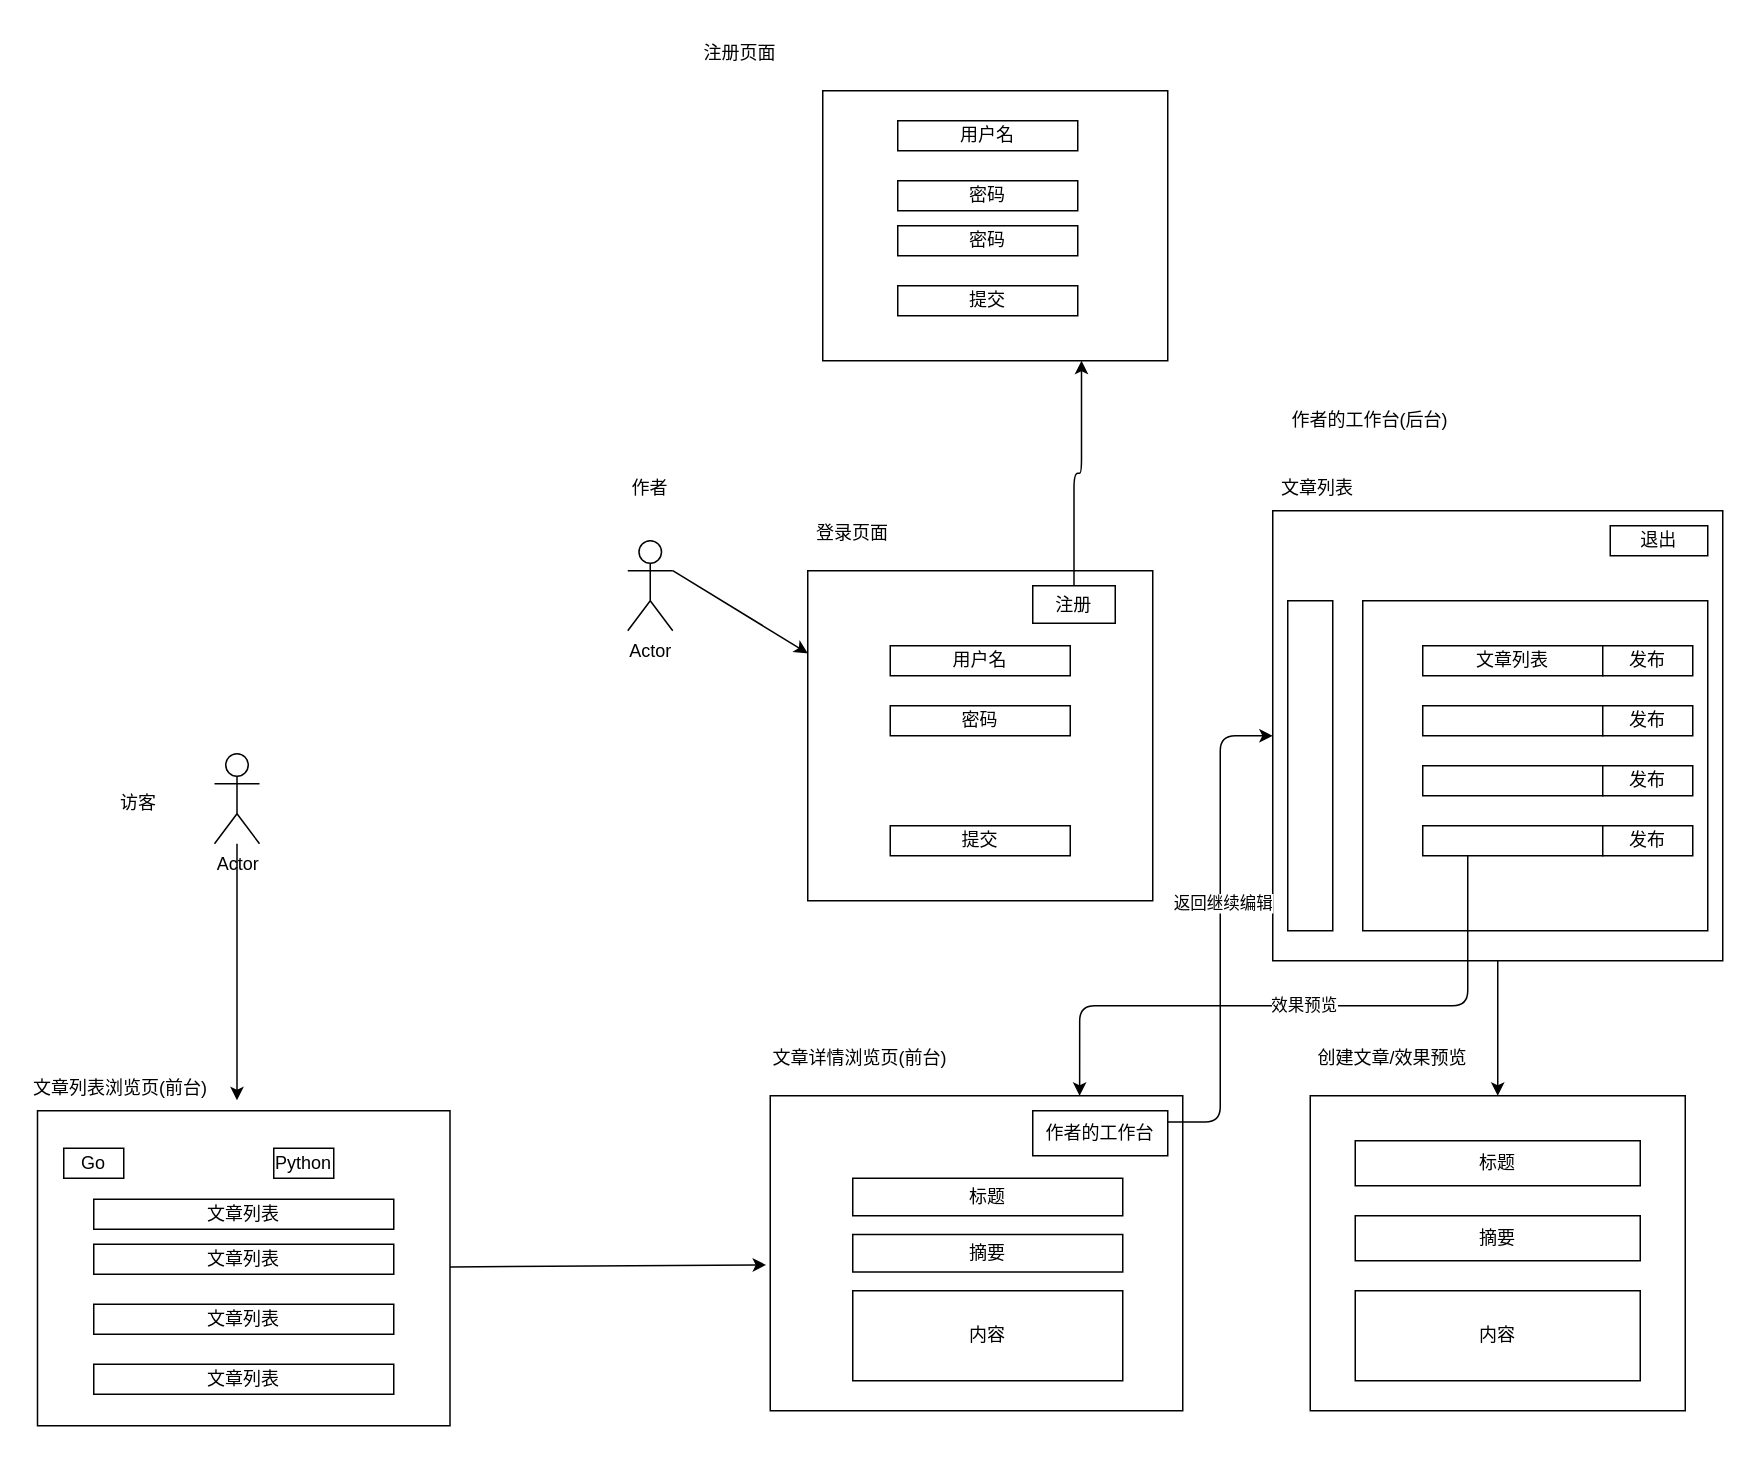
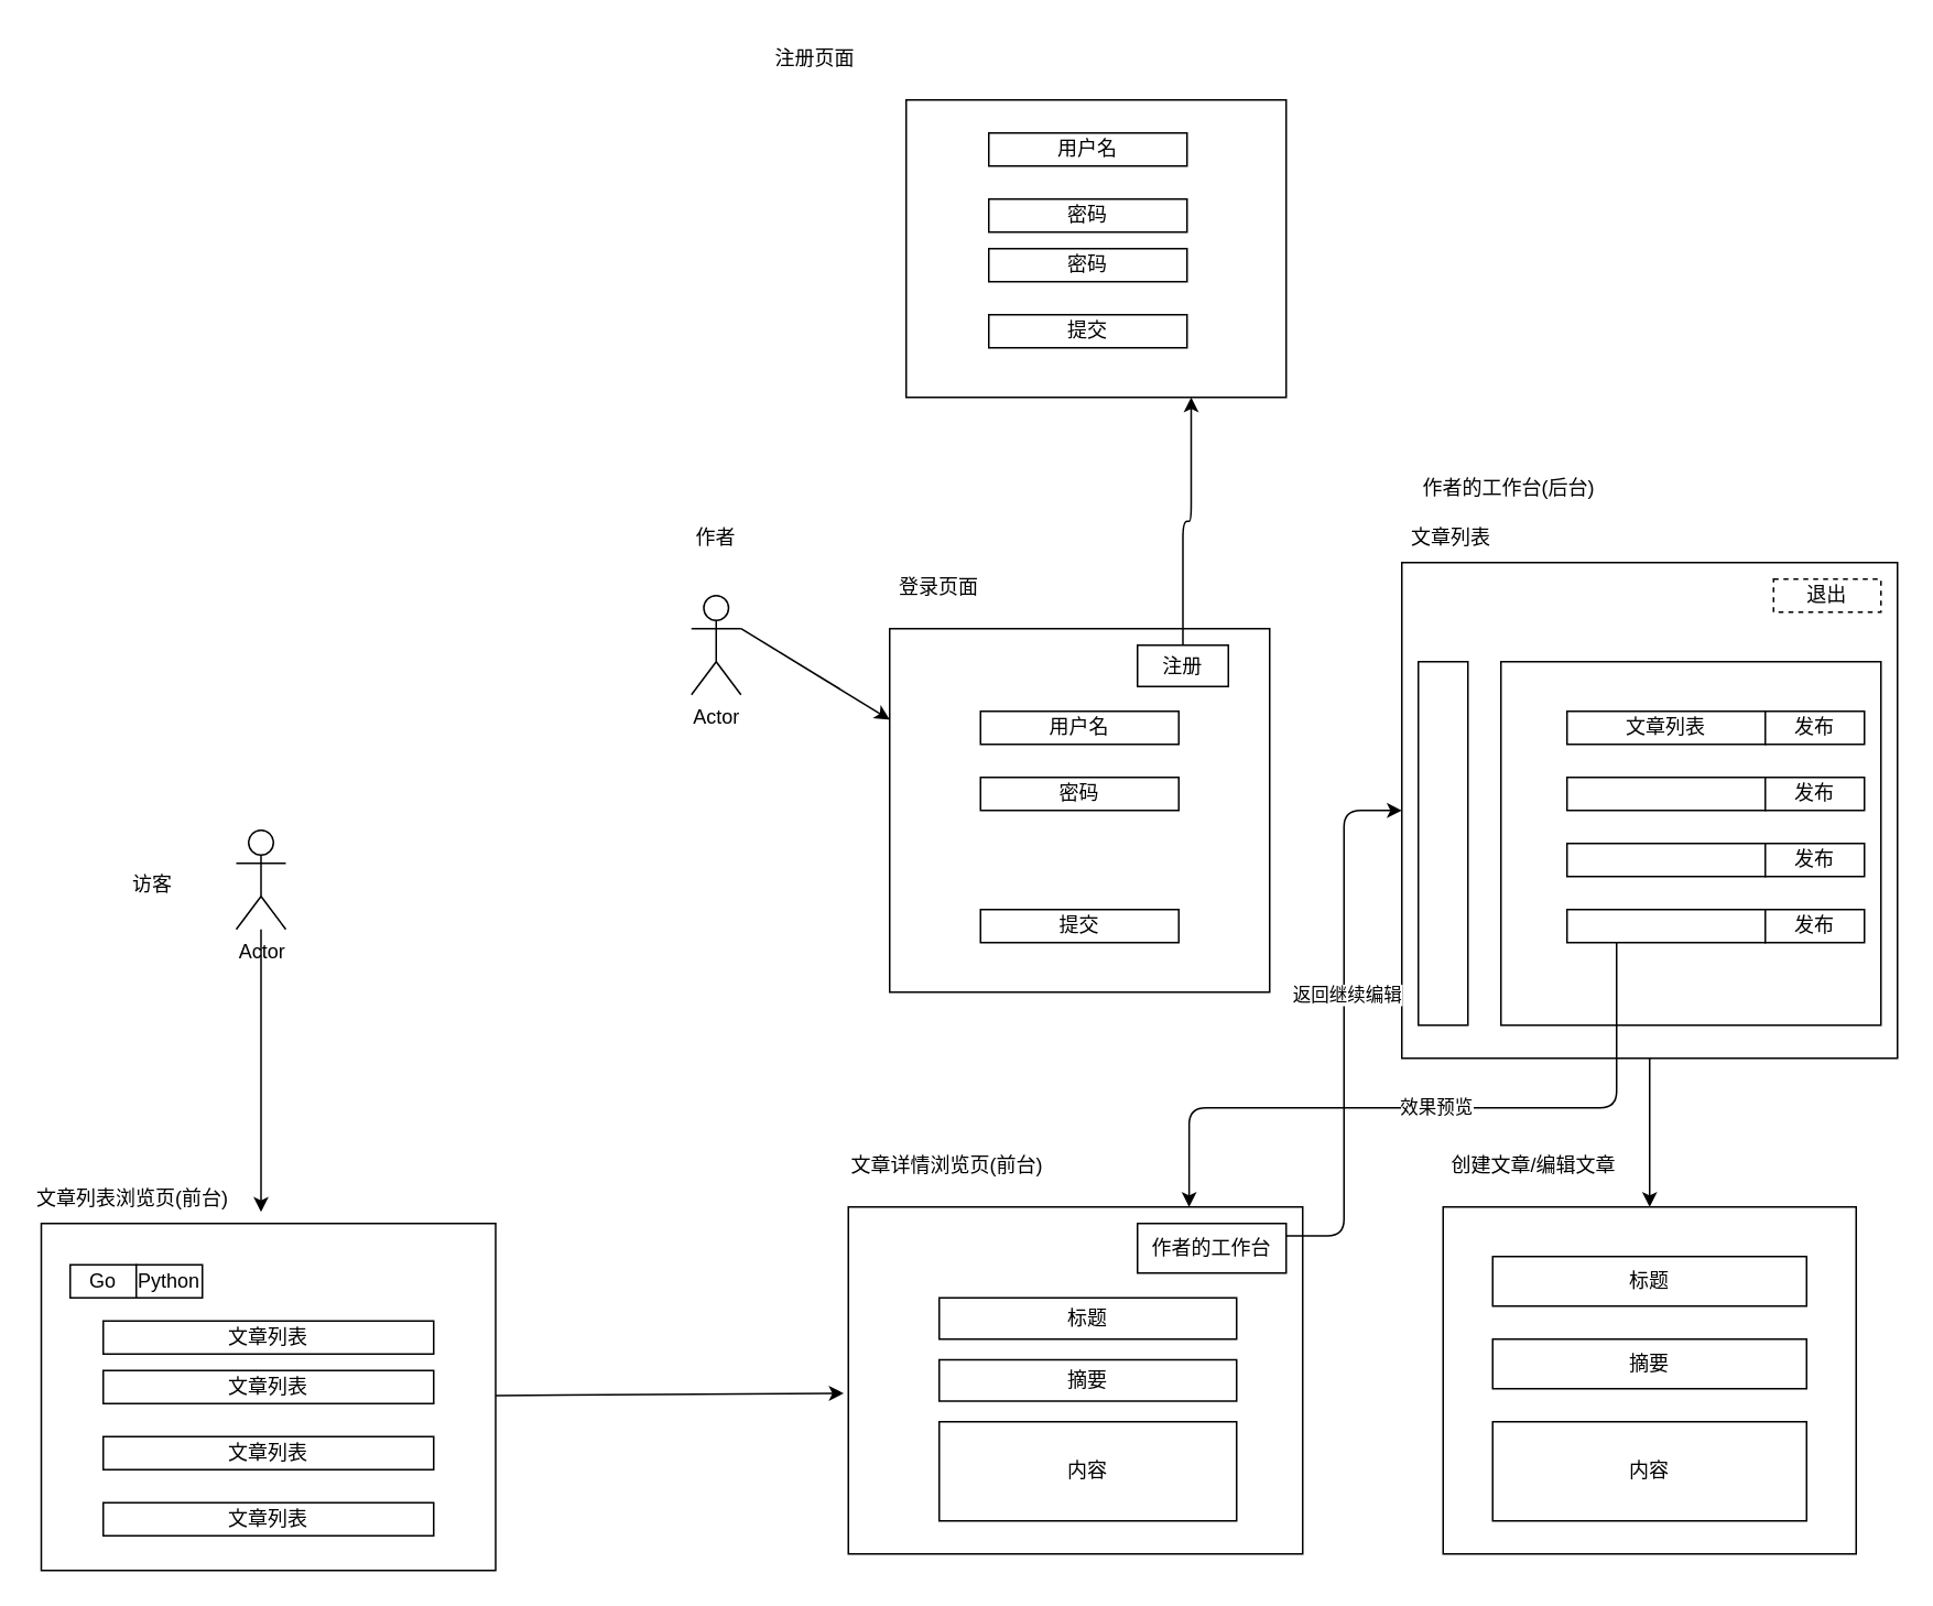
  <mxCell id="0" />
  <mxCell id="1" parent="0" />
  <mxCell id="2" style="edgeStyle=none;html=1;exitX=1;exitY=0.333;exitDx=0;exitDy=0;exitPerimeter=0;entryX=0;entryY=0.25;entryDx=0;entryDy=0;" edge="1" parent="1" source="3" target="8"><mxGeometry relative="1" as="geometry" /></mxCell>
  <mxCell id="3" value="Actor" style="shape=umlActor;verticalLabelPosition=bottom;verticalAlign=top;html=1;outlineConnect=0;" vertex="1" parent="1"><mxGeometry x="418" y="360" width="30" height="60" as="geometry" /></mxCell>
  <mxCell id="4" value="作者" style="text;html=1;strokeColor=none;fillColor=none;align=center;verticalAlign=middle;whiteSpace=wrap;rounded=0;" vertex="1" parent="1"><mxGeometry x="403" y="310" width="60" height="30" as="geometry" /></mxCell>
  <mxCell id="5" style="edgeStyle=none;html=1;" edge="1" parent="1" source="6"><mxGeometry relative="1" as="geometry"><mxPoint x="157.5" y="733" as="targetPoint" /></mxGeometry></mxCell>
  <mxCell id="6" value="Actor" style="shape=umlActor;verticalLabelPosition=bottom;verticalAlign=top;html=1;outlineConnect=0;" vertex="1" parent="1"><mxGeometry x="142.5" y="502" width="30" height="60" as="geometry" /></mxCell>
  <mxCell id="7" value="访客" style="text;html=1;strokeColor=none;fillColor=none;align=center;verticalAlign=middle;whiteSpace=wrap;rounded=0;" vertex="1" parent="1"><mxGeometry x="62" y="520" width="60" height="30" as="geometry" /></mxCell>
  <mxCell id="8" value="" style="rounded=0;whiteSpace=wrap;html=1;" vertex="1" parent="1"><mxGeometry x="538" y="380" width="230" height="220" as="geometry" /></mxCell>
  <mxCell id="9" value="用户名" style="rounded=0;whiteSpace=wrap;html=1;" vertex="1" parent="1"><mxGeometry x="593" y="430" width="120" height="20" as="geometry" /></mxCell>
  <mxCell id="10" value="密码" style="rounded=0;whiteSpace=wrap;html=1;" vertex="1" parent="1"><mxGeometry x="593" y="470" width="120" height="20" as="geometry" /></mxCell>
  <mxCell id="11" value="提交" style="rounded=0;whiteSpace=wrap;html=1;" vertex="1" parent="1"><mxGeometry x="593" y="550" width="120" height="20" as="geometry" /></mxCell>
  <mxCell id="12" style="edgeStyle=orthogonalEdgeStyle;html=1;exitX=0.5;exitY=1;exitDx=0;exitDy=0;entryX=0.5;entryY=0;entryDx=0;entryDy=0;" edge="1" parent="1" source="13" target="23"><mxGeometry relative="1" as="geometry" /></mxCell>
  <mxCell id="13" value="" style="rounded=0;whiteSpace=wrap;html=1;" vertex="1" parent="1"><mxGeometry x="848" y="340" width="300" height="300" as="geometry" /></mxCell>
- <mxCell id="14" value="作者的工作台(后台)" style="text;html=1;strokeColor=none;fillColor=none;align=center;verticalAlign=middle;whiteSpace=wrap;rounded=0;" vertex="1" parent="1"><mxGeometry x="848" y="265" width="130" height="30" as="geometry" /></mxCell>
+ <mxCell id="14" value="作者的工作台(后台)" style="text;html=1;strokeColor=none;fillColor=none;align=center;verticalAlign=middle;whiteSpace=wrap;rounded=0;" vertex="1" parent="1"><mxGeometry x="848" y="280" width="130" height="30" as="geometry" /></mxCell>
  <mxCell id="15" value="文章列表" style="text;html=1;strokeColor=none;fillColor=none;align=center;verticalAlign=middle;whiteSpace=wrap;rounded=0;" vertex="1" parent="1"><mxGeometry x="848" y="310" width="60" height="30" as="geometry" /></mxCell>
  <mxCell id="16" value="" style="rounded=0;whiteSpace=wrap;html=1;" vertex="1" parent="1"><mxGeometry x="858" y="400" width="30" height="220" as="geometry" /></mxCell>
  <mxCell id="17" value="" style="rounded=0;whiteSpace=wrap;html=1;" vertex="1" parent="1"><mxGeometry x="908" y="400" width="230" height="220" as="geometry" /></mxCell>
  <mxCell id="18" value="文章列表" style="rounded=0;whiteSpace=wrap;html=1;" vertex="1" parent="1"><mxGeometry x="948" y="430" width="120" height="20" as="geometry" /></mxCell>
  <mxCell id="19" value="" style="rounded=0;whiteSpace=wrap;html=1;" vertex="1" parent="1"><mxGeometry x="948" y="470" width="120" height="20" as="geometry" /></mxCell>
  <mxCell id="20" value="" style="rounded=0;whiteSpace=wrap;html=1;" vertex="1" parent="1"><mxGeometry x="948" y="510" width="120" height="20" as="geometry" /></mxCell>
  <mxCell id="21" value="效果预览" style="edgeStyle=orthogonalEdgeStyle;html=1;exitX=0.25;exitY=1;exitDx=0;exitDy=0;entryX=0.75;entryY=0;entryDx=0;entryDy=0;" edge="1" parent="1" source="22" target="32"><mxGeometry relative="1" as="geometry"><Array as="points"><mxPoint x="978" y="670" /><mxPoint x="719" y="670" /></Array></mxGeometry></mxCell>
  <mxCell id="22" value="" style="rounded=0;whiteSpace=wrap;html=1;" vertex="1" parent="1"><mxGeometry x="948" y="550" width="120" height="20" as="geometry" /></mxCell>
  <mxCell id="23" value="" style="rounded=0;whiteSpace=wrap;html=1;" vertex="1" parent="1"><mxGeometry x="873" y="730" width="250" height="210" as="geometry" /></mxCell>
- <mxCell id="24" value="创建文章/效果预览" style="text;html=1;strokeColor=none;fillColor=none;align=center;verticalAlign=middle;whiteSpace=wrap;rounded=0;" vertex="1" parent="1"><mxGeometry x="868" y="690" width="120" height="30" as="geometry" /></mxCell>
+ <mxCell id="24" value="创建文章/编辑文章" style="text;html=1;strokeColor=none;fillColor=none;align=center;verticalAlign=middle;whiteSpace=wrap;rounded=0;" vertex="1" parent="1"><mxGeometry x="868" y="690" width="120" height="30" as="geometry" /></mxCell>
  <mxCell id="25" value="标题" style="rounded=0;whiteSpace=wrap;html=1;" vertex="1" parent="1"><mxGeometry x="903" y="760" width="190" height="30" as="geometry" /></mxCell>
  <mxCell id="26" value="摘要" style="rounded=0;whiteSpace=wrap;html=1;" vertex="1" parent="1"><mxGeometry x="903" y="810" width="190" height="30" as="geometry" /></mxCell>
  <mxCell id="27" value="内容" style="rounded=0;whiteSpace=wrap;html=1;" vertex="1" parent="1"><mxGeometry x="903" y="860" width="190" height="60" as="geometry" /></mxCell>
  <mxCell id="28" value="发布" style="rounded=0;whiteSpace=wrap;html=1;" vertex="1" parent="1"><mxGeometry x="1068" y="430" width="60" height="20" as="geometry" /></mxCell>
  <mxCell id="29" value="发布" style="rounded=0;whiteSpace=wrap;html=1;" vertex="1" parent="1"><mxGeometry x="1068" y="470" width="60" height="20" as="geometry" /></mxCell>
  <mxCell id="30" value="发布" style="rounded=0;whiteSpace=wrap;html=1;" vertex="1" parent="1"><mxGeometry x="1068" y="510" width="60" height="20" as="geometry" /></mxCell>
  <mxCell id="31" value="发布" style="rounded=0;whiteSpace=wrap;html=1;" vertex="1" parent="1"><mxGeometry x="1068" y="550" width="60" height="20" as="geometry" /></mxCell>
  <mxCell id="32" value="" style="rounded=0;whiteSpace=wrap;html=1;" vertex="1" parent="1"><mxGeometry x="513" y="730" width="275" height="210" as="geometry" /></mxCell>
  <mxCell id="33" value="文章详情浏览页(前台)" style="text;html=1;strokeColor=none;fillColor=none;align=center;verticalAlign=middle;whiteSpace=wrap;rounded=0;" vertex="1" parent="1"><mxGeometry x="513" y="690" width="120" height="30" as="geometry" /></mxCell>
  <mxCell id="34" style="edgeStyle=orthogonalEdgeStyle;html=1;exitX=1;exitY=0.25;exitDx=0;exitDy=0;entryX=0;entryY=0.5;entryDx=0;entryDy=0;" edge="1" parent="1" source="36" target="13"><mxGeometry relative="1" as="geometry" /></mxCell>
  <mxCell id="35" value="返回继续编辑" style="edgeLabel;html=1;align=center;verticalAlign=middle;resizable=0;points=[];" vertex="1" connectable="0" parent="34"><mxGeometry x="0.103" y="-1" relative="1" as="geometry"><mxPoint as="offset" /></mxGeometry></mxCell>
  <mxCell id="36" value="作者的工作台" style="rounded=0;whiteSpace=wrap;html=1;" vertex="1" parent="1"><mxGeometry x="688" y="740" width="90" height="30" as="geometry" /></mxCell>
  <mxCell id="37" value="标题" style="rounded=0;whiteSpace=wrap;html=1;" vertex="1" parent="1"><mxGeometry x="568" y="785" width="180" height="25" as="geometry" /></mxCell>
  <mxCell id="38" value="摘要" style="rounded=0;whiteSpace=wrap;html=1;" vertex="1" parent="1"><mxGeometry x="568" y="822.5" width="180" height="25" as="geometry" /></mxCell>
  <mxCell id="39" value="内容" style="rounded=0;whiteSpace=wrap;html=1;" vertex="1" parent="1"><mxGeometry x="568" y="860" width="180" height="60" as="geometry" /></mxCell>
  <mxCell id="40" value="" style="rounded=0;whiteSpace=wrap;html=1;" vertex="1" parent="1"><mxGeometry x="24.5" y="740" width="275" height="210" as="geometry" /></mxCell>
  <mxCell id="41" value="文章列表" style="rounded=0;whiteSpace=wrap;html=1;" vertex="1" parent="1"><mxGeometry x="62" y="799" width="200" height="20" as="geometry" /></mxCell>
  <mxCell id="42" value="文章列表" style="rounded=0;whiteSpace=wrap;html=1;" vertex="1" parent="1"><mxGeometry x="62" y="829" width="200" height="20" as="geometry" /></mxCell>
  <mxCell id="43" value="文章列表" style="rounded=0;whiteSpace=wrap;html=1;" vertex="1" parent="1"><mxGeometry x="62" y="869" width="200" height="20" as="geometry" /></mxCell>
  <mxCell id="44" value="文章列表" style="rounded=0;whiteSpace=wrap;html=1;" vertex="1" parent="1"><mxGeometry x="62" y="909" width="200" height="20" as="geometry" /></mxCell>
  <mxCell id="45" value="Go" style="rounded=0;whiteSpace=wrap;html=1;" vertex="1" parent="1"><mxGeometry x="42" y="765" width="40" height="20" as="geometry" /></mxCell>
- <mxCell id="46" value="Python" style="rounded=0;whiteSpace=wrap;html=1;" vertex="1" parent="1"><mxGeometry x="182" y="765" width="40" height="20" as="geometry" /></mxCell>
+ <mxCell id="46" value="Python" style="rounded=0;whiteSpace=wrap;html=1;" vertex="1" parent="1"><mxGeometry x="82" y="765" width="40" height="20" as="geometry" /></mxCell>
  <mxCell id="47" value="文章列表浏览页(前台)" style="text;html=1;strokeColor=none;fillColor=none;align=center;verticalAlign=middle;whiteSpace=wrap;rounded=0;" vertex="1" parent="1"><mxGeometry x="20" y="710" width="120" height="30" as="geometry" /></mxCell>
  <mxCell id="48" value="登录页面" style="text;html=1;strokeColor=none;fillColor=none;align=center;verticalAlign=middle;whiteSpace=wrap;rounded=0;" vertex="1" parent="1"><mxGeometry x="538" y="340" width="60" height="30" as="geometry" /></mxCell>
  <mxCell id="49" value="" style="rounded=0;whiteSpace=wrap;html=1;" vertex="1" parent="1"><mxGeometry x="548" y="60" width="230" height="180" as="geometry" /></mxCell>
  <mxCell id="50" style="edgeStyle=orthogonalEdgeStyle;html=1;exitX=0.5;exitY=0;exitDx=0;exitDy=0;entryX=0.75;entryY=1;entryDx=0;entryDy=0;" edge="1" parent="1" source="51" target="49"><mxGeometry relative="1" as="geometry" /></mxCell>
  <mxCell id="51" value="注册" style="rounded=0;whiteSpace=wrap;html=1;" vertex="1" parent="1"><mxGeometry x="688" y="390" width="55" height="25" as="geometry" /></mxCell>
  <mxCell id="52" value="用户名" style="rounded=0;whiteSpace=wrap;html=1;" vertex="1" parent="1"><mxGeometry x="598" y="80" width="120" height="20" as="geometry" /></mxCell>
  <mxCell id="53" value="密码" style="rounded=0;whiteSpace=wrap;html=1;" vertex="1" parent="1"><mxGeometry x="598" y="120" width="120" height="20" as="geometry" /></mxCell>
  <mxCell id="54" value="提交" style="rounded=0;whiteSpace=wrap;html=1;" vertex="1" parent="1"><mxGeometry x="598" y="190" width="120" height="20" as="geometry" /></mxCell>
  <mxCell id="55" value="密码" style="rounded=0;whiteSpace=wrap;html=1;" vertex="1" parent="1"><mxGeometry x="598" y="150" width="120" height="20" as="geometry" /></mxCell>
  <mxCell id="56" value="注册页面" style="text;html=1;strokeColor=none;fillColor=none;align=center;verticalAlign=middle;whiteSpace=wrap;rounded=0;" vertex="1" parent="1"><mxGeometry x="463" y="20" width="60" height="30" as="geometry" /></mxCell>
- <mxCell id="57" value="退出" style="rounded=0;whiteSpace=wrap;html=1;" vertex="1" parent="1"><mxGeometry x="1073" y="350" width="65" height="20" as="geometry" /></mxCell>
+ <mxCell id="57" value="退出" style="rounded=0;whiteSpace=wrap;html=1;dashed=1;" vertex="1" parent="1"><mxGeometry x="1073" y="350" width="65" height="20" as="geometry" /></mxCell>
  <mxCell id="58" style="edgeStyle=none;html=1;entryX=-0.01;entryY=0.537;entryDx=0;entryDy=0;entryPerimeter=0;" edge="1" parent="1" source="40" target="32"><mxGeometry relative="1" as="geometry" /></mxCell>
